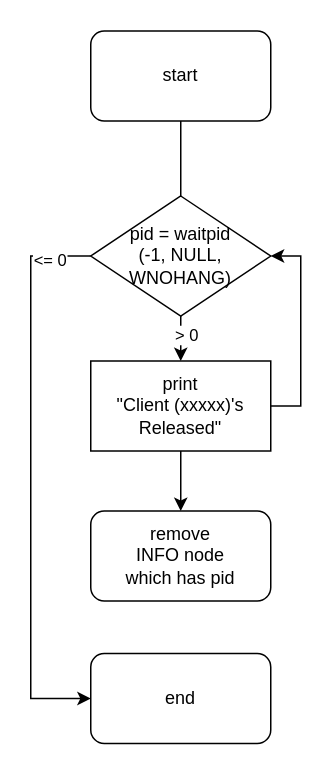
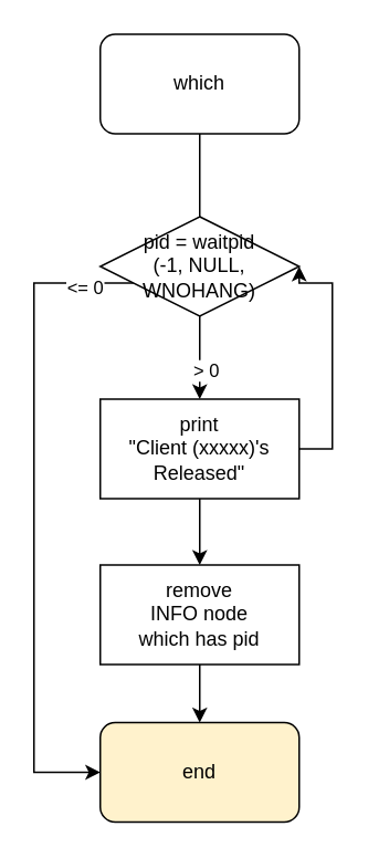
  <mxCell id="0" />
  <mxCell id="1" parent="0" />
  <mxCell id="2" value="" style="edgeStyle=orthogonalEdgeStyle;rounded=0;orthogonalLoop=1;jettySize=auto;html=1;entryX=0.5;entryY=0;entryDx=0;entryDy=0;endArrow=none;" edge="1" parent="1" source="3" target="9"><mxGeometry relative="1" as="geometry"><mxPoint x="120" y="120" as="targetPoint" /></mxGeometry></mxCell>
- <mxCell id="3" value="start" style="rounded=1;whiteSpace=wrap;html=1;" vertex="1" parent="1"><mxGeometry x="60" y="20" width="120" height="60" as="geometry" /></mxCell>
- <mxCell id="4" value="end" style="rounded=1;whiteSpace=wrap;html=1;" vertex="1" parent="1"><mxGeometry x="60" y="435" width="120" height="60" as="geometry" /></mxCell>
+ <mxCell id="3" value="which" style="rounded=1;whiteSpace=wrap;html=1;" vertex="1" parent="1"><mxGeometry x="60" y="20" width="120" height="60" as="geometry" /></mxCell>
+ <mxCell id="4" value="end" style="rounded=1;whiteSpace=wrap;html=1;fillColor=#fff2cc;" vertex="1" parent="1"><mxGeometry x="60" y="435" width="120" height="60" as="geometry" /></mxCell>
  <mxCell id="5" value="" style="edgeStyle=orthogonalEdgeStyle;rounded=0;orthogonalLoop=1;jettySize=auto;html=1;" edge="1" parent="1" source="9" target="12"><mxGeometry relative="1" as="geometry" /></mxCell>
  <mxCell id="6" value="&amp;gt; 0" style="edgeLabel;html=1;align=center;verticalAlign=middle;resizable=0;points=[];" vertex="1" connectable="0" parent="5"><mxGeometry x="0.28" y="3" relative="1" as="geometry"><mxPoint as="offset" /></mxGeometry></mxCell>
  <mxCell id="7" style="edgeStyle=orthogonalEdgeStyle;rounded=0;orthogonalLoop=1;jettySize=auto;html=1;entryX=0;entryY=0.5;entryDx=0;entryDy=0;" edge="1" parent="1" source="9" target="4"><mxGeometry relative="1" as="geometry"><Array as="points"><mxPoint x="20" y="170" /><mxPoint x="20" y="465" /></Array></mxGeometry></mxCell>
  <mxCell id="8" value="&amp;lt;= 0" style="edgeLabel;html=1;align=center;verticalAlign=middle;resizable=0;points=[];" vertex="1" connectable="0" parent="7"><mxGeometry x="-0.85" y="2" relative="1" as="geometry"><mxPoint as="offset" /></mxGeometry></mxCell>
- <mxCell id="9" value="pid = waitpid&lt;div&gt;(-1, NULL, WNOHANG)&lt;/div&gt;" style="rhombus;whiteSpace=wrap;html=1;" vertex="1" parent="1"><mxGeometry x="60" y="130" width="120" height="80" as="geometry" /></mxCell>
+ <mxCell id="9" value="pid = waitpid&lt;div&gt;(-1, NULL, WNOHANG)&lt;/div&gt;" style="rhombus;whiteSpace=wrap;html=1;" vertex="1" parent="1"><mxGeometry x="60" y="130" width="120" height="60" as="geometry" /></mxCell>
  <mxCell id="10" style="edgeStyle=orthogonalEdgeStyle;rounded=0;orthogonalLoop=1;jettySize=auto;html=1;entryX=1;entryY=0.5;entryDx=0;entryDy=0;" edge="1" parent="1" source="12" target="9"><mxGeometry relative="1" as="geometry"><Array as="points"><mxPoint x="200" y="270" /><mxPoint x="200" y="170" /></Array></mxGeometry></mxCell>
  <mxCell id="11" value="" style="edgeStyle=orthogonalEdgeStyle;rounded=0;orthogonalLoop=1;jettySize=auto;html=1;" edge="1" parent="1" source="12" target="14"><mxGeometry relative="1" as="geometry" /></mxCell>
  <mxCell id="12" value="print&lt;div&gt;&quot;Client (xxxxx)'s Released&quot;&lt;/div&gt;" style="rounded=0;whiteSpace=wrap;html=1;" vertex="1" parent="1"><mxGeometry x="60" y="240" width="120" height="60" as="geometry" /></mxCell>
- <mxCell id="14" value="remove&lt;br&gt;INFO node&lt;div&gt;which has pid&lt;/div&gt;" style="whiteSpace=wrap;html=1;rounded=1;" vertex="1" parent="1"><mxGeometry x="60" y="340" width="120" height="60" as="geometry" /></mxCell>
+ <mxCell id="13" value="" style="edgeStyle=orthogonalEdgeStyle;rounded=0;orthogonalLoop=1;jettySize=auto;html=1;" edge="1" parent="1" source="14" target="4"><mxGeometry relative="1" as="geometry" /></mxCell>
+ <mxCell id="14" value="remove&lt;br&gt;INFO node&lt;div&gt;which has pid&lt;/div&gt;" style="rounded=0;whiteSpace=wrap;html=1;" vertex="1" parent="1"><mxGeometry x="60" y="340" width="120" height="60" as="geometry" /></mxCell>
